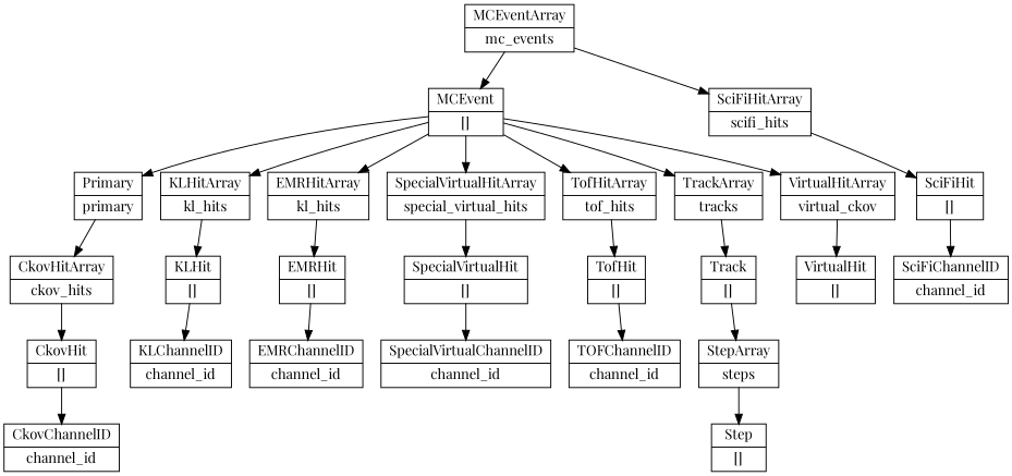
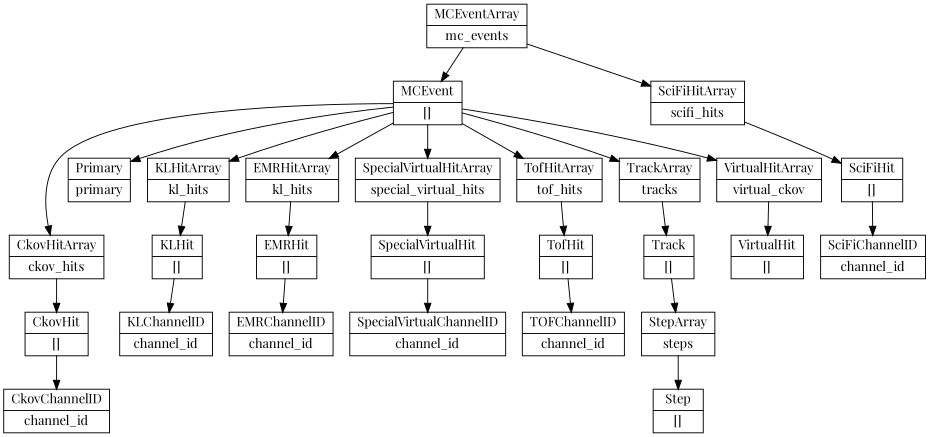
  digraph {
    fontname="Playfair Display"
    node [fontname="Playfair Display" shape=record]
    edge [fontname="Playfair Display"]
    n1 [label="{MCEventArray|mc_events}"]
    n2 [label="{MCEvent|[]}"]
    n3 [label="{SciFiHitArray|scifi_hits}"]
    n4 [label="{CkovHitArray|ckov_hits}"]
    n5 [label="{KLHitArray|kl_hits}"]
    n6 [label="{EMRHitArray|kl_hits}"]
    n7 [label="{Primary|primary}"]
    n8 [label="{SpecialVirtualHitArray|special_virtual_hits}"]
    n9 [label="{TofHitArray|tof_hits}"]
    n10 [label="{TrackArray|tracks}"]
    n11 [label="{VirtualHitArray|virtual_ckov}"]
    n12 [label="{CkovHit|[]}"]
    n13 [label="{KLHit|[]}"]
    n14 [label="{EMRHit|[]}"]
    n15 [label="{SciFiHit|[]}"]
    n16 [label="{SpecialVirtualHit|[]}"]
    n17 [label="{TofHit|[]}"]
    n18 [label="{Track|[]}"]
    n19 [label="{VirtualHit|[]}"]
    n20 [label="{CkovChannelID|channel_id}"]
    n21 [label="{KLChannelID|channel_id}"]
    n22 [label="{EMRChannelID|channel_id}"]
    n23 [label="{SciFiChannelID|channel_id}"]
    n24 [label="{SpecialVirtualChannelID|channel_id}"]
    n25 [label="{StepArray|steps}"]
    n26 [label="{Step|[]}"]
    n27 [label="{TOFChannelID|channel_id}"]
    n1 -> n2
    n1 -> n3
-   n7 -> n4
+   n2 -> n4
    n2 -> n5
    n2 -> n6
    n2 -> n7
    n2 -> n8
    n2 -> n9
    n2 -> n10
    n2 -> n11
    n3 -> n15
    n4 -> n12
    n5 -> n13
    n6 -> n14
    n8 -> n16
    n9 -> n17
    n10 -> n18
    n11 -> n19
    n12 -> n20
    n13 -> n21
    n14 -> n22
    n15 -> n23
    n16 -> n24
    n17 -> n27
    n18 -> n25
    n25 -> n26
  }
